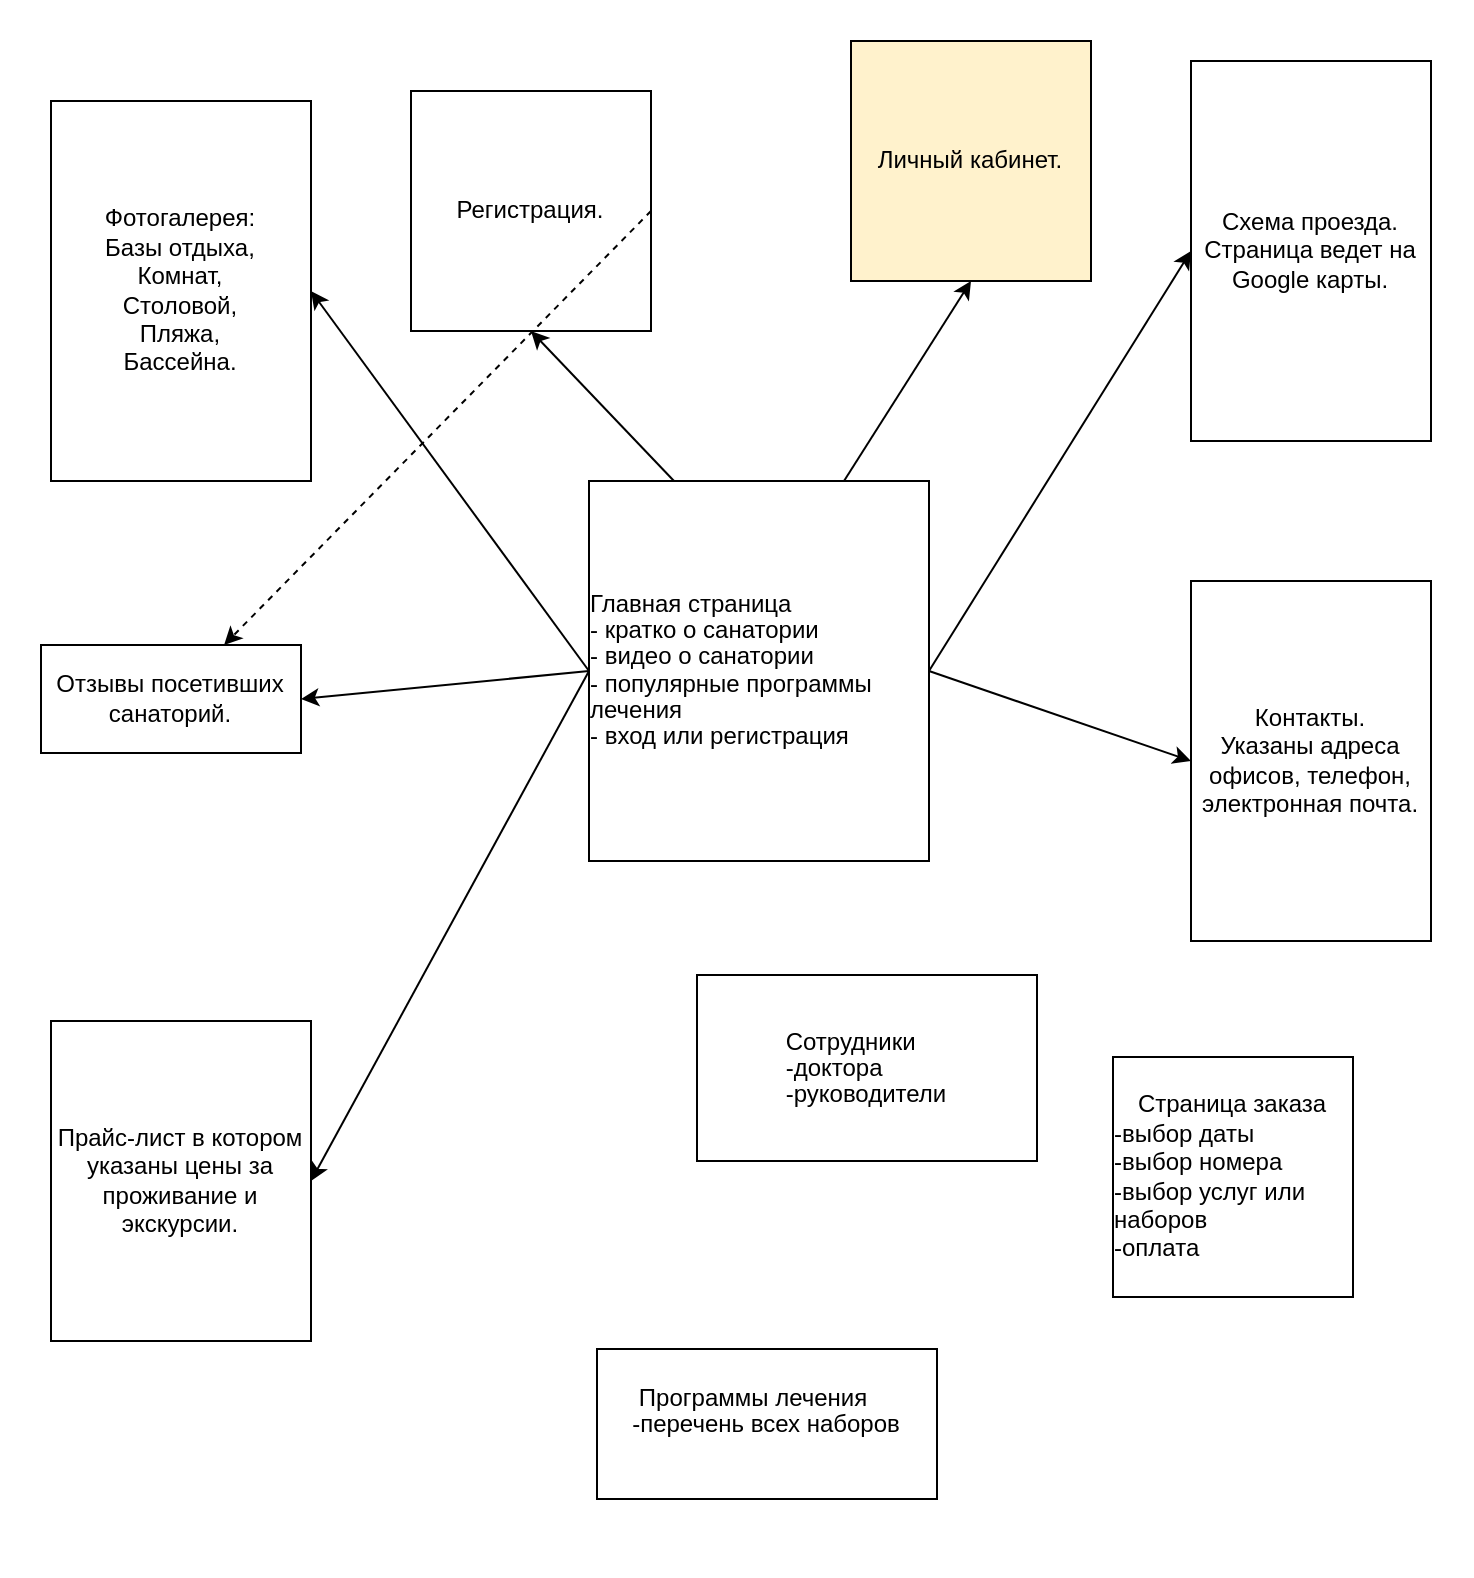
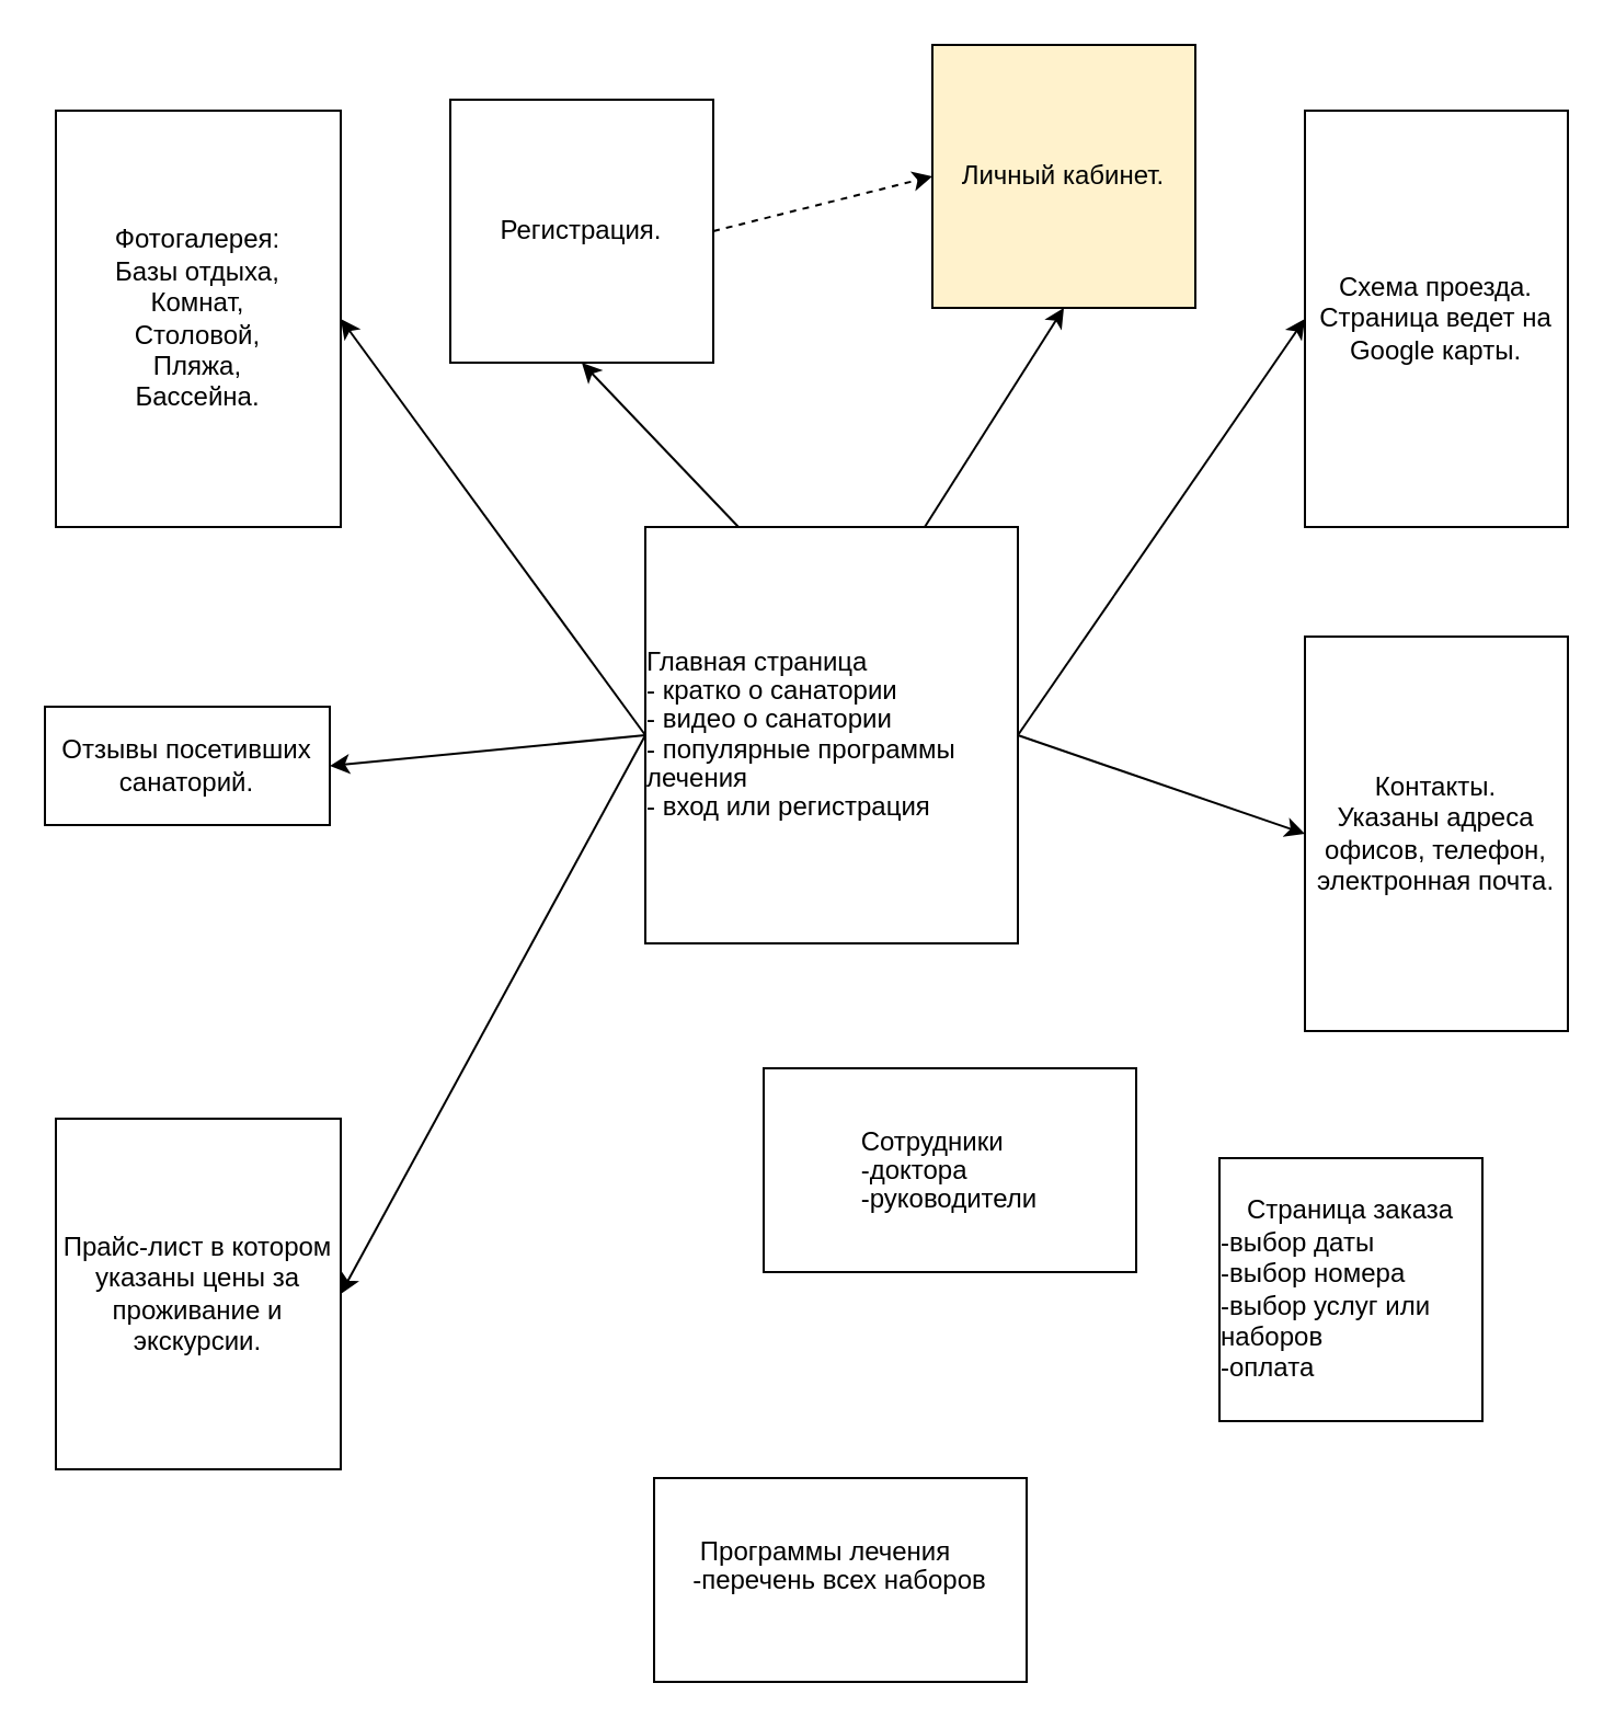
  <mxCell id="0" />
  <mxCell id="1" parent="0" />
  <mxCell id="2" value="&lt;div style=&quot;text-align: left ; line-height: 110%&quot;&gt;Главная страница&amp;nbsp;&lt;/div&gt;&lt;div style=&quot;text-align: left ; line-height: 110%&quot;&gt;- кратко о санатории&lt;/div&gt;&lt;div style=&quot;text-align: left ; line-height: 110%&quot;&gt;- видео о санатории&amp;nbsp;&lt;/div&gt;&lt;div style=&quot;text-align: left ; line-height: 110%&quot;&gt;- популярные программы лечения&lt;/div&gt;&lt;div style=&quot;text-align: left ; line-height: 110%&quot;&gt;- вход или регистрация&lt;/div&gt;" style="rounded=0;whiteSpace=wrap;html=1;align=center;verticalAlign=middle;" parent="1" vertex="1"><mxGeometry x="294" y="240" width="170" height="190" as="geometry" /></mxCell>
  <mxCell id="3" value="Регистрация." style="rounded=0;whiteSpace=wrap;html=1;" parent="1" vertex="1"><mxGeometry x="205" y="45" width="120" height="120" as="geometry" /></mxCell>
  <mxCell id="4" value="" style="endArrow=classic;startArrow=none;html=1;exitX=0.25;exitY=0;exitDx=0;exitDy=0;entryX=0.5;entryY=1;entryDx=0;entryDy=0;endFill=1;startFill=0;" parent="1" source="2" target="3" edge="1"><mxGeometry width="50" height="50" relative="1" as="geometry"><mxPoint x="355" y="140" as="sourcePoint" /><mxPoint x="405" y="90" as="targetPoint" /></mxGeometry></mxCell>
  <mxCell id="5" value="Фотогалерея:&lt;br&gt;Базы отдыха,&lt;br&gt;Комнат,&lt;br&gt;Столовой,&lt;br&gt;Пляжа,&lt;br&gt;Бассейна.&lt;br&gt;" style="rounded=0;whiteSpace=wrap;html=1;" parent="1" vertex="1"><mxGeometry x="25" y="50" width="130" height="190" as="geometry" /></mxCell>
  <mxCell id="6" value="" style="endArrow=classic;html=1;entryX=1;entryY=0.5;entryDx=0;entryDy=0;exitX=0;exitY=0.5;exitDx=0;exitDy=0;" parent="1" source="2" target="5" edge="1"><mxGeometry width="50" height="50" relative="1" as="geometry"><mxPoint x="355" y="340" as="sourcePoint" /><mxPoint x="405" y="290" as="targetPoint" /></mxGeometry></mxCell>
  <mxCell id="7" value="Отзывы посетивших санаторий." style="rounded=0;whiteSpace=wrap;html=1;" parent="1" vertex="1"><mxGeometry x="20" y="322" width="130" height="54" as="geometry" /></mxCell>
  <mxCell id="8" value="" style="endArrow=classic;html=1;exitX=0;exitY=0.5;exitDx=0;exitDy=0;entryX=1;entryY=0.5;entryDx=0;entryDy=0;" parent="1" source="2" target="7" edge="1"><mxGeometry width="50" height="50" relative="1" as="geometry"><mxPoint x="355" y="340" as="sourcePoint" /><mxPoint x="405" y="290" as="targetPoint" /></mxGeometry></mxCell>
  <mxCell id="9" value="Прайс-лист в котором указаны цены за проживание и экскурсии." style="rounded=0;whiteSpace=wrap;html=1;" parent="1" vertex="1"><mxGeometry x="25" y="510" width="130" height="160" as="geometry" /></mxCell>
  <mxCell id="10" value="" style="endArrow=classic;html=1;exitX=0;exitY=0.5;exitDx=0;exitDy=0;entryX=1;entryY=0.5;entryDx=0;entryDy=0;" parent="1" source="2" target="9" edge="1"><mxGeometry width="50" height="50" relative="1" as="geometry"><mxPoint x="355" y="470" as="sourcePoint" /><mxPoint x="405" y="420" as="targetPoint" /></mxGeometry></mxCell>
- <mxCell id="11" value="Схема проезда.&lt;br&gt;Страница ведет на Google карты." style="rounded=0;whiteSpace=wrap;html=1;" parent="1" vertex="1"><mxGeometry x="595" y="30" width="120" height="190" as="geometry" /></mxCell>
+ <mxCell id="11" value="Схема проезда.&lt;br&gt;Страница ведет на Google карты." style="rounded=0;whiteSpace=wrap;html=1;" parent="1" vertex="1"><mxGeometry x="595" y="50" width="120" height="190" as="geometry" /></mxCell>
  <mxCell id="12" value="" style="endArrow=classic;html=1;entryX=0;entryY=0.5;entryDx=0;entryDy=0;exitX=1;exitY=0.5;exitDx=0;exitDy=0;" parent="1" source="2" target="11" edge="1"><mxGeometry width="50" height="50" relative="1" as="geometry"><mxPoint x="355" y="250" as="sourcePoint" /><mxPoint x="405" y="200" as="targetPoint" /></mxGeometry></mxCell>
  <mxCell id="13" value="Контакты.&lt;br&gt;Указаны адреса офисов, телефон, электронная почта." style="rounded=0;whiteSpace=wrap;html=1;" parent="1" vertex="1"><mxGeometry x="595" y="290" width="120" height="180" as="geometry" /></mxCell>
  <mxCell id="14" value="" style="endArrow=classic;html=1;entryX=0;entryY=0.5;entryDx=0;entryDy=0;exitX=1;exitY=0.5;exitDx=0;exitDy=0;" parent="1" source="2" target="13" edge="1"><mxGeometry width="50" height="50" relative="1" as="geometry"><mxPoint x="355" y="330" as="sourcePoint" /><mxPoint x="405" y="280" as="targetPoint" /></mxGeometry></mxCell>
  <mxCell id="15" value="Личный кабинет." style="rounded=0;whiteSpace=wrap;html=1;fillColor=#fff2cc;" parent="1" vertex="1"><mxGeometry x="425" width="120" height="120" as="geometry" y="20" /></mxCell>
  <mxCell id="16" value="" style="endArrow=classic;html=1;entryX=0.5;entryY=1;entryDx=0;entryDy=0;exitX=0.75;exitY=0;exitDx=0;exitDy=0;" parent="1" source="2" target="15" edge="1"><mxGeometry width="50" height="50" relative="1" as="geometry"><mxPoint x="355" y="300" as="sourcePoint" /><mxPoint x="405" y="250" as="targetPoint" /></mxGeometry></mxCell>
- <mxCell id="17" value="" style="endArrow=classic;html=1;exitX=1;exitY=0.5;exitDx=0;exitDy=0;dashed=1;" parent="1" source="3" target="7" edge="1"><mxGeometry width="50" height="50" relative="1" as="geometry"><mxPoint x="355" y="300" as="sourcePoint" /><mxPoint x="405" y="250" as="targetPoint" /></mxGeometry></mxCell>
- <mxCell id="18" value="&lt;div style=&quot;text-align: left ; line-height: 110%&quot;&gt;&lt;span&gt;&amp;nbsp;Программы лечения&lt;/span&gt;&lt;br&gt;&lt;/div&gt;&lt;div style=&quot;text-align: left ; line-height: 110%&quot;&gt;&lt;span&gt;-перечень всех наборов&lt;/span&gt;&lt;/div&gt;&lt;div style=&quot;line-height: 110%&quot;&gt;&lt;br&gt;&lt;/div&gt;" style="rounded=0;whiteSpace=wrap;html=1;align=center;verticalAlign=middle;" parent="1" vertex="1"><mxGeometry x="298" y="674" width="170" height="75" as="geometry" /></mxCell>
+ <mxCell id="17" value="" style="endArrow=classic;html=1;exitX=1;exitY=0.5;exitDx=0;exitDy=0;entryX=0;entryY=0.5;entryDx=0;entryDy=0;dashed=1;" parent="1" source="3" target="15" edge="1"><mxGeometry width="50" height="50" relative="1" as="geometry"><mxPoint x="355" y="300" as="sourcePoint" /><mxPoint x="405" y="250" as="targetPoint" /></mxGeometry></mxCell>
+ <mxCell id="18" value="&lt;div style=&quot;text-align: left ; line-height: 110%&quot;&gt;&lt;span&gt;&amp;nbsp;Программы лечения&lt;/span&gt;&lt;br&gt;&lt;/div&gt;&lt;div style=&quot;text-align: left ; line-height: 110%&quot;&gt;&lt;span&gt;-перечень всех наборов&lt;/span&gt;&lt;/div&gt;&lt;div style=&quot;line-height: 110%&quot;&gt;&lt;br&gt;&lt;/div&gt;" style="rounded=0;whiteSpace=wrap;html=1;align=center;verticalAlign=middle;" parent="1" vertex="1"><mxGeometry x="298" y="674" width="170" height="93" as="geometry" /></mxCell>
  <mxCell id="19" value="&lt;div style=&quot;text-align: left ; line-height: 110%&quot;&gt;Сотрудники&lt;/div&gt;&lt;div style=&quot;text-align: left ; line-height: 110%&quot;&gt;-доктора&lt;/div&gt;&lt;div style=&quot;text-align: left ; line-height: 110%&quot;&gt;-руководители&lt;/div&gt;" style="rounded=0;whiteSpace=wrap;html=1;align=center;verticalAlign=middle;" parent="1" vertex="1"><mxGeometry x="348" y="487" width="170" height="93" as="geometry" /></mxCell>
  <mxCell id="20" value="Страница заказа&lt;br&gt;&lt;div style=&quot;text-align: left&quot;&gt;&lt;span&gt;-выбор даты&lt;/span&gt;&lt;/div&gt;&lt;div style=&quot;text-align: left&quot;&gt;&lt;span&gt;-выбор номера&lt;/span&gt;&lt;/div&gt;&lt;div style=&quot;text-align: left&quot;&gt;&lt;span&gt;-выбор услуг или наборов&lt;/span&gt;&lt;/div&gt;&lt;div style=&quot;text-align: left&quot;&gt;&lt;span&gt;-оплата&lt;/span&gt;&lt;/div&gt;" style="rounded=0;whiteSpace=wrap;html=1;" parent="1" vertex="1"><mxGeometry x="556" y="528" width="120" height="120" as="geometry" /></mxCell>
